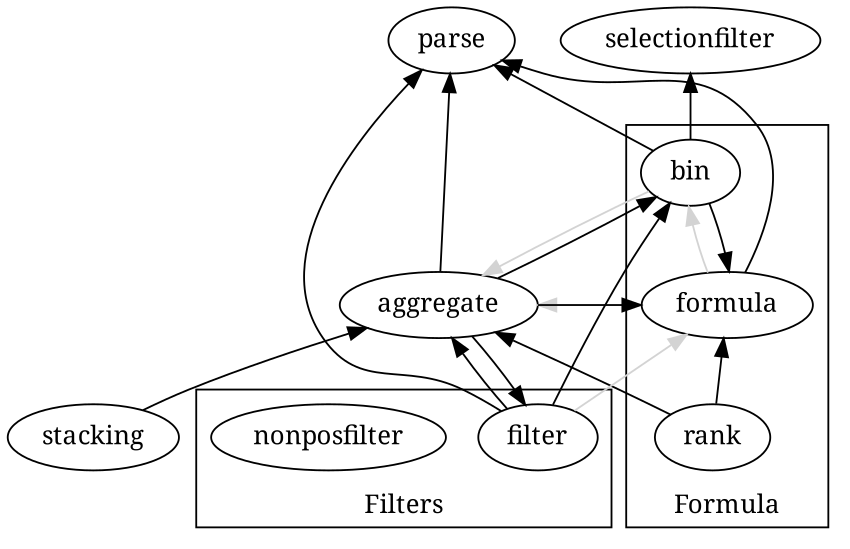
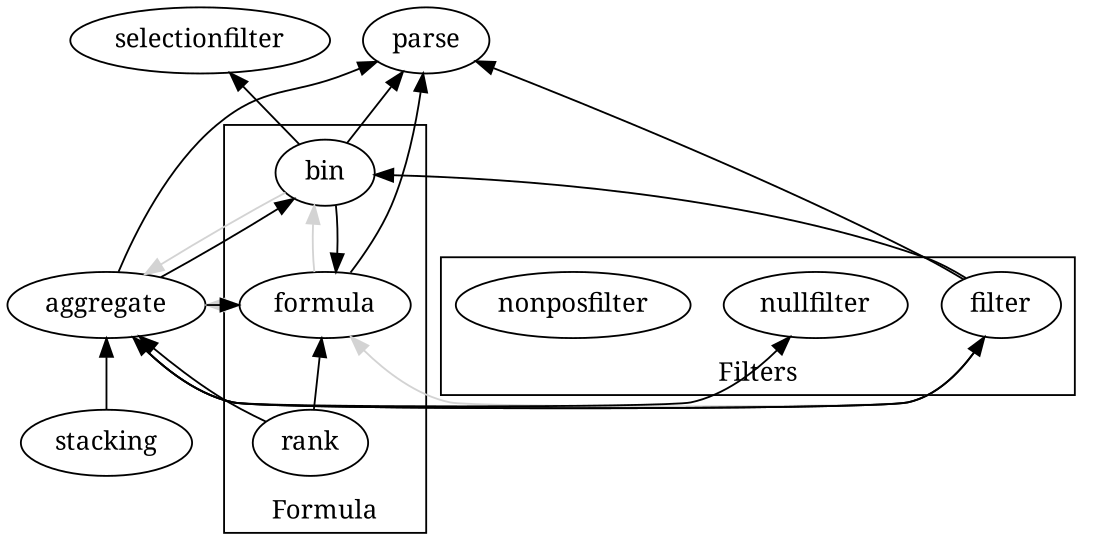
  digraph {
    fontname="Noto Serif"
    rankdir=BT
    node [fontname="Noto Serif"]
    edge [fontname="Noto Serif"]
    formula
    bin
    rank
    filter
+   nullfilter
    nonposfilter
    parse
    aggregate
    selectionfilter
    stacking
    subgraph cluster_1 {
      label=Formula
      formula
      bin
      rank
    }
    subgraph cluster_2 {
      label=Filters
      filter
+     nullfilter
      nonposfilter
    }
    formula -> bin [color=lightgray]
    formula -> parse
    formula -> aggregate [color=lightgray]
    bin -> formula
    bin -> parse
    bin -> aggregate [color=lightgray]
    bin -> selectionfilter
    rank -> formula
    rank -> aggregate
    filter -> formula [color=lightgray]
    filter -> bin
    filter -> parse
    filter -> aggregate
    aggregate -> formula
    aggregate -> bin
    aggregate -> filter
+   aggregate -> nullfilter
    aggregate -> parse
    stacking -> aggregate
  }
